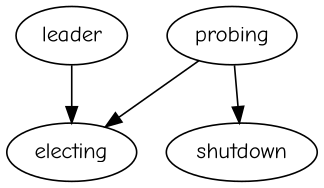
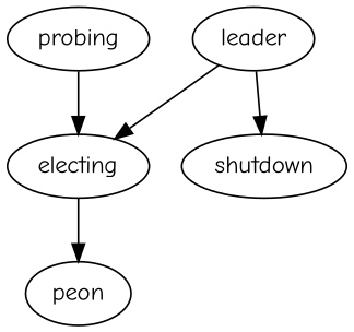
  digraph {
    fontname="Comic Neue"
    node [fontname="Comic Neue"]
    edge [fontname="Comic Neue"]
    probing
    electing
+   peon
    leader
    shutdown
    probing -> electing
+   electing -> peon
    leader -> electing
-   probing -> shutdown
+   leader -> shutdown
  }
